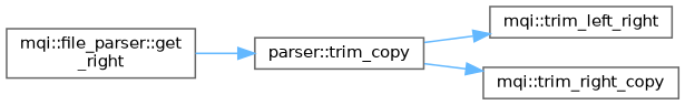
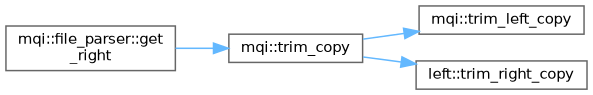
  digraph {
    rankdir=LR
    node [color=grey40 fillcolor=white fontname=Helvetica fontsize=10 shape=box style=filled]
    edge [color=steelblue1 fontname=Helvetica fontsize=10 labelfontname=Helvetica labelfontsize=10 style=solid]
    n1 [height=0.2 label="mqi::file_parser::get\l_right" width=0.4]
-   n2 [height=0.2 label="parser::trim_copy" width=0.4]
-   n3 [height=0.2 label="mqi::trim_left_right" width=0.4]
-   n4 [height=0.2 label="mqi::trim_right_copy" width=0.4]
+   n2 [height=0.2 label="mqi::trim_copy" width=0.4]
+   n3 [height=0.2 label="mqi::trim_left_copy" width=0.4]
+   n4 [height=0.2 label="left::trim_right_copy" width=0.4]
    n1 -> n2
    n2 -> n3
    n2 -> n4
  }
